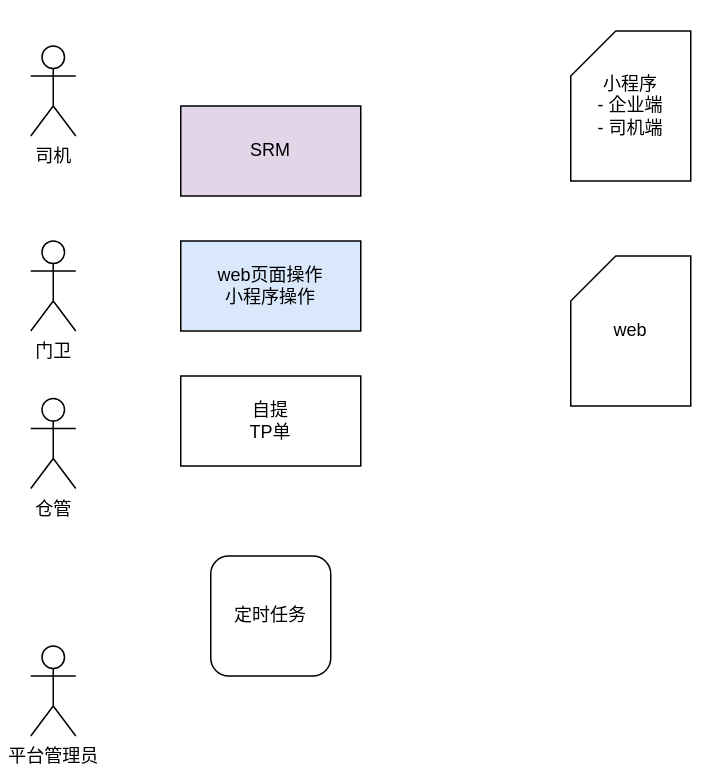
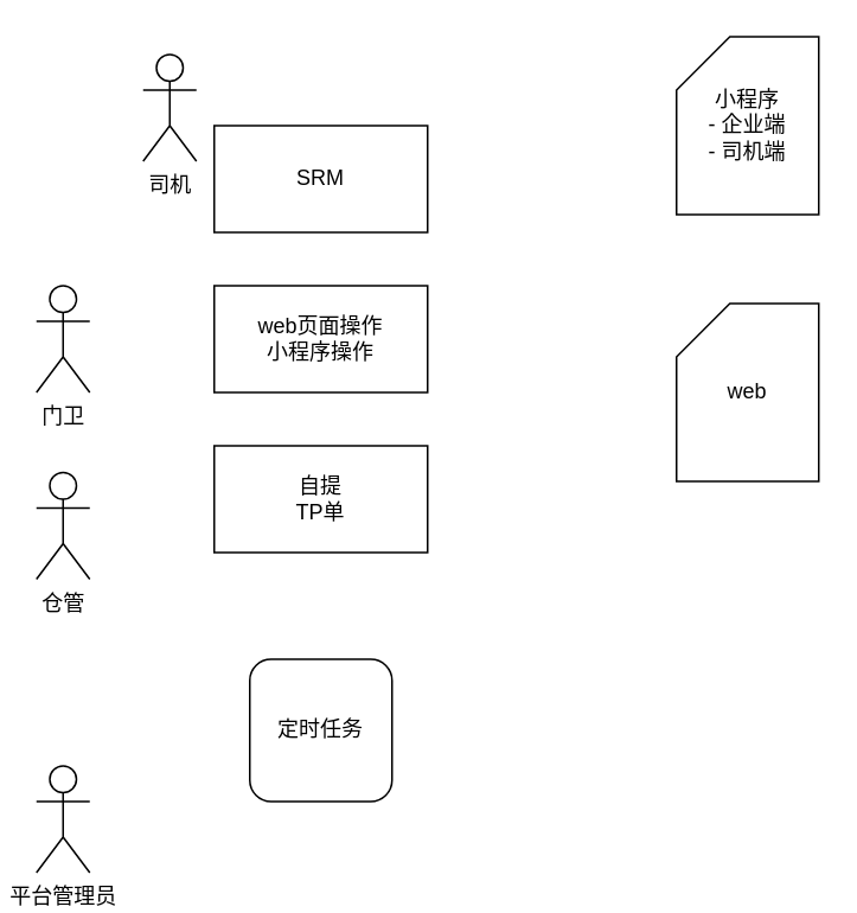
  <mxCell id="0" />
  <mxCell id="1" parent="0" />
- <mxCell id="2" value="SRM" style="rounded=0;whiteSpace=wrap;html=1;fillColor=#e1d5e7;" vertex="1" parent="1"><mxGeometry x="120" y="70" width="120" height="60" as="geometry" /></mxCell>
- <mxCell id="3" value="web页面操作&lt;br&gt;小程序操作" style="rounded=0;whiteSpace=wrap;html=1;fillColor=#dae8fc;" vertex="1" parent="1"><mxGeometry x="120" y="160" width="120" height="60" as="geometry" /></mxCell>
+ <mxCell id="2" value="SRM" style="rounded=0;whiteSpace=wrap;html=1;" vertex="1" parent="1"><mxGeometry x="120" y="70" width="120" height="60" as="geometry" /></mxCell>
+ <mxCell id="3" value="web页面操作&lt;br&gt;小程序操作" style="rounded=0;whiteSpace=wrap;html=1;" vertex="1" parent="1"><mxGeometry x="120" y="160" width="120" height="60" as="geometry" /></mxCell>
  <mxCell id="4" value="自提&lt;br&gt;TP单" style="rounded=0;whiteSpace=wrap;html=1;" vertex="1" parent="1"><mxGeometry x="120" y="250" width="120" height="60" as="geometry" /></mxCell>
- <mxCell id="5" value="司机" style="shape=umlActor;verticalLabelPosition=bottom;verticalAlign=top;html=1;outlineConnect=0;" vertex="1" parent="1"><mxGeometry x="20" y="30" width="30" height="60" as="geometry" /></mxCell>
+ <mxCell id="5" value="司机" style="shape=umlActor;verticalLabelPosition=bottom;verticalAlign=top;html=1;outlineConnect=0;" vertex="1" parent="1"><mxGeometry x="80" y="30" width="30" height="60" as="geometry" /></mxCell>
  <mxCell id="6" value="门卫" style="shape=umlActor;verticalLabelPosition=bottom;verticalAlign=top;html=1;outlineConnect=0;" vertex="1" parent="1"><mxGeometry x="20" y="160" width="30" height="60" as="geometry" /></mxCell>
  <mxCell id="7" value="仓管" style="shape=umlActor;verticalLabelPosition=bottom;verticalAlign=top;html=1;outlineConnect=0;" vertex="1" parent="1"><mxGeometry x="20" y="265" width="30" height="60" as="geometry" /></mxCell>
  <mxCell id="8" value="平台管理员" style="shape=umlActor;verticalLabelPosition=bottom;verticalAlign=top;html=1;outlineConnect=0;" vertex="1" parent="1"><mxGeometry x="20" y="430" width="30" height="60" as="geometry" /></mxCell>
  <mxCell id="9" value="小程序&lt;br&gt;- 企业端&lt;br&gt;- 司机端" style="shape=card;whiteSpace=wrap;html=1;" vertex="1" parent="1"><mxGeometry x="380" y="20" width="80" height="100" as="geometry" /></mxCell>
  <mxCell id="10" value="web" style="shape=card;whiteSpace=wrap;html=1;" vertex="1" parent="1"><mxGeometry x="380" y="170" width="80" height="100" as="geometry" /></mxCell>
  <mxCell id="11" value="定时任务" style="whiteSpace=wrap;html=1;aspect=fixed;rounded=1;" vertex="1" parent="1"><mxGeometry x="140" y="370" width="80" height="80" as="geometry" /></mxCell>
